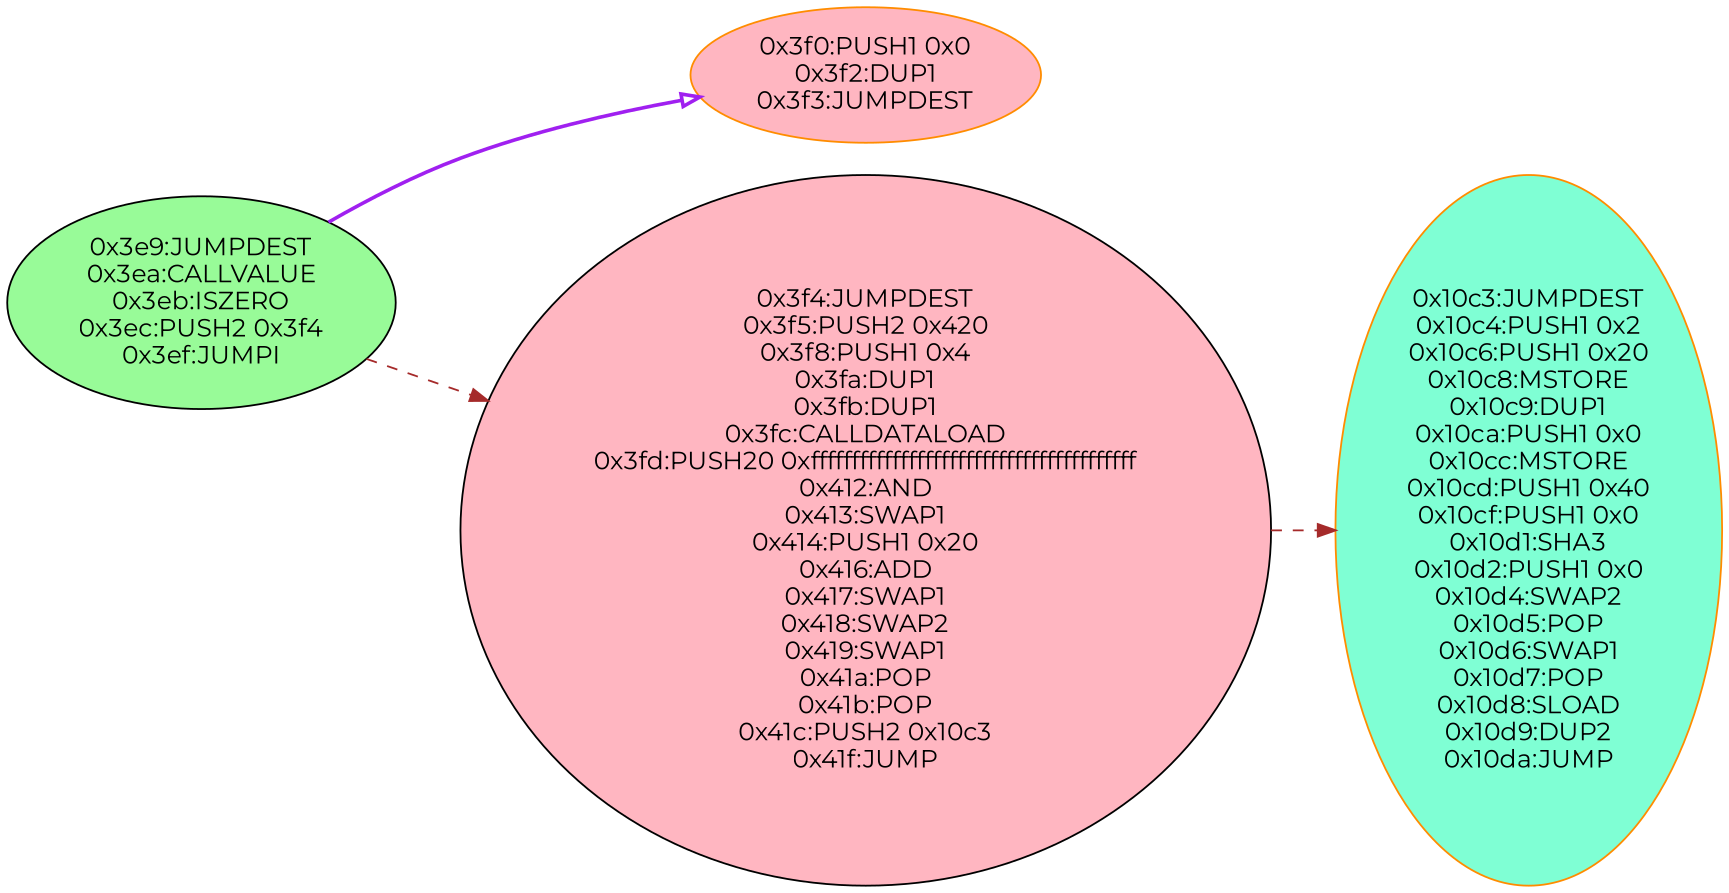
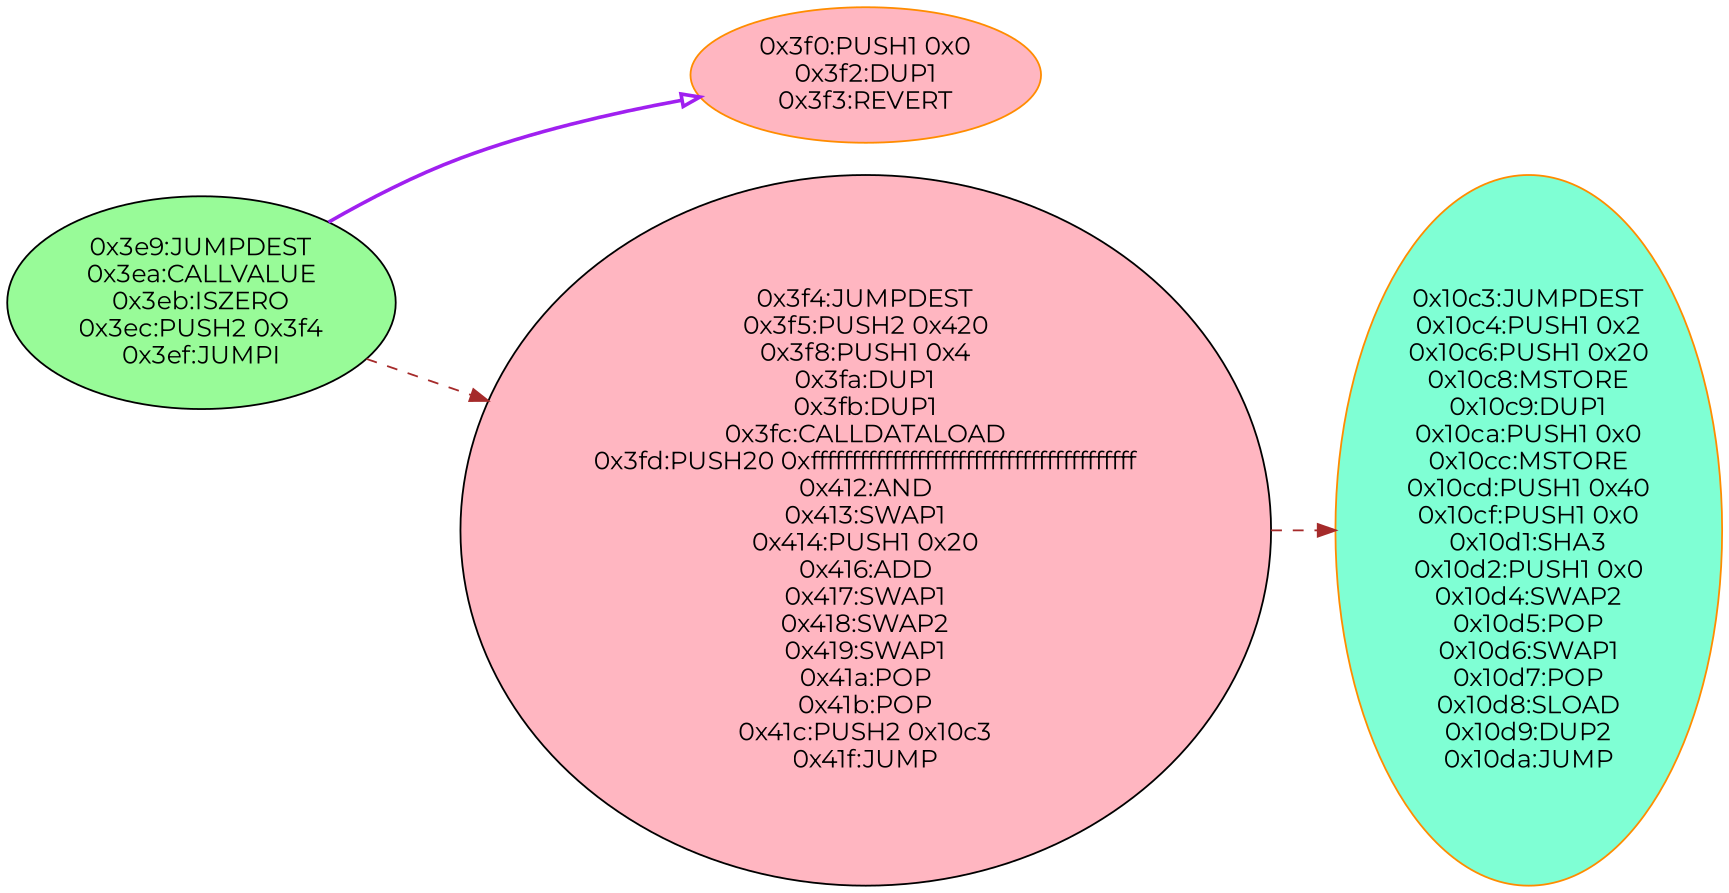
  digraph {
    rankdir=LR
    fontname=Montserrat
    node [style=filled fillcolor=lightpink color=black fontname=Montserrat]
    edge [color=brown style=dashed arrowhead=normal fontname=Montserrat]
    n1 [label="0x3e9:JUMPDEST\n0x3ea:CALLVALUE\n0x3eb:ISZERO\n0x3ec:PUSH2 0x3f4\n0x3ef:JUMPI" fillcolor=palegreen]
-   n2 [label="0x3f0:PUSH1 0x0\n0x3f2:DUP1\n0x3f3:JUMPDEST" color=darkorange]
+   n2 [label="0x3f0:PUSH1 0x0\n0x3f2:DUP1\n0x3f3:REVERT" color=darkorange]
    n3 [label="0x3f4:JUMPDEST\n0x3f5:PUSH2 0x420\n0x3f8:PUSH1 0x4\n0x3fa:DUP1\n0x3fb:DUP1\n0x3fc:CALLDATALOAD\n0x3fd:PUSH20 0xffffffffffffffffffffffffffffffffffffffff\n0x412:AND\n0x413:SWAP1\n0x414:PUSH1 0x20\n0x416:ADD\n0x417:SWAP1\n0x418:SWAP2\n0x419:SWAP1\n0x41a:POP\n0x41b:POP\n0x41c:PUSH2 0x10c3\n0x41f:JUMP"]
    n4 [label="0x10c3:JUMPDEST\n0x10c4:PUSH1 0x2\n0x10c6:PUSH1 0x20\n0x10c8:MSTORE\n0x10c9:DUP1\n0x10ca:PUSH1 0x0\n0x10cc:MSTORE\n0x10cd:PUSH1 0x40\n0x10cf:PUSH1 0x0\n0x10d1:SHA3\n0x10d2:PUSH1 0x0\n0x10d4:SWAP2\n0x10d5:POP\n0x10d6:SWAP1\n0x10d7:POP\n0x10d8:SLOAD\n0x10d9:DUP2\n0x10da:JUMP" fillcolor=aquamarine color=darkorange]
    n1 -> n2 [color=purple style=bold arrowhead=onormal]
    n1 -> n3
    n3 -> n4
  }
